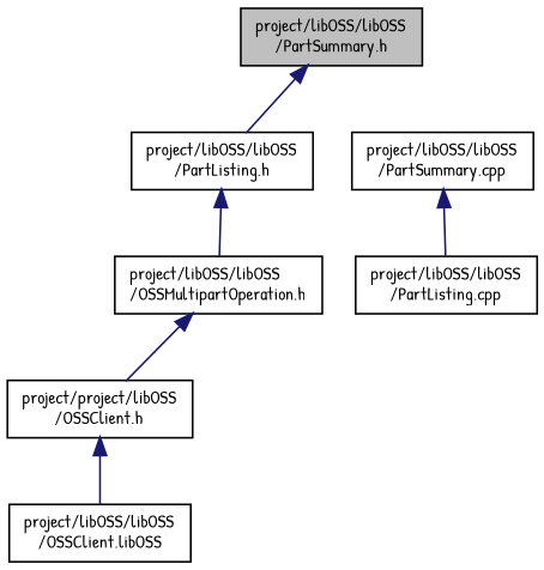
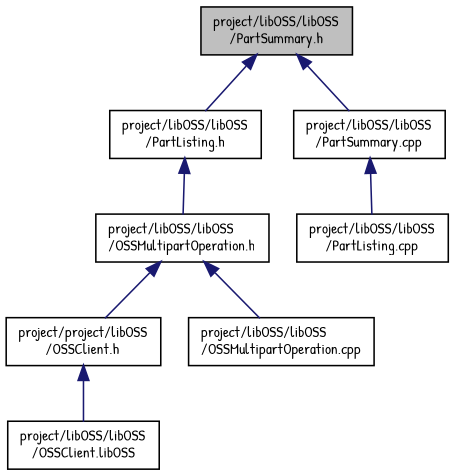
  digraph {
    fontname="Patrick Hand"
    node [color=black fillcolor=white fontname="Patrick Hand" fontsize=10 shape=record style=filled]
    edge [color=midnightblue dir=back fontname="Patrick Hand" fontsize=10 labelfontname=Helvetica labelfontsize=10 style=solid]
    n1 [fillcolor=grey75 fontcolor=black height=0.2 label="project/libOSS/libOSS\l/PartSummary.h" width=0.4]
    n2 [height=0.2 label="project/libOSS/libOSS\l/PartListing.h" width=0.4]
    n3 [height=0.2 label="project/libOSS/libOSS\l/PartSummary.cpp" width=0.4]
    n4 [height=0.2 label="project/libOSS/libOSS\l/OSSMultipartOperation.h" width=0.4]
    n5 [height=0.2 label="project/libOSS/libOSS\l/PartListing.cpp" width=0.4]
    n6 [height=0.2 label="project/project/libOSS\l/OSSClient.h" width=0.4]
+   n7 [height=0.2 label="project/libOSS/libOSS\l/OSSMultipartOperation.cpp" width=0.4]
    n8 [height=0.2 label="project/libOSS/libOSS\l/OSSClient.libOSS" width=0.4]
    n1 -> n2
+   n1 -> n3
    n2 -> n4
    n3 -> n5
    n4 -> n6
+   n4 -> n7
    n6 -> n8
  }
